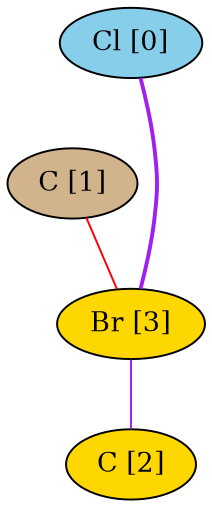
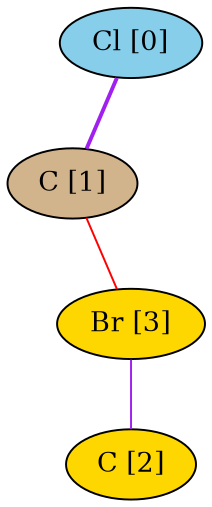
  graph {
    node [fillcolor=gold style=filled]
    edge [color=purple style=solid]
    n1 [fillcolor=skyblue label="Cl [0]"]
    n2 [fillcolor=tan label="C [1]"]
    n3 [label="Br [3]"]
    n4 [label="C [2]"]
-   n1 -- n3 [style=bold]
+   n1 -- n2 [style=bold]
    n2 -- n3 [color=red]
    n3 -- n4
  }
